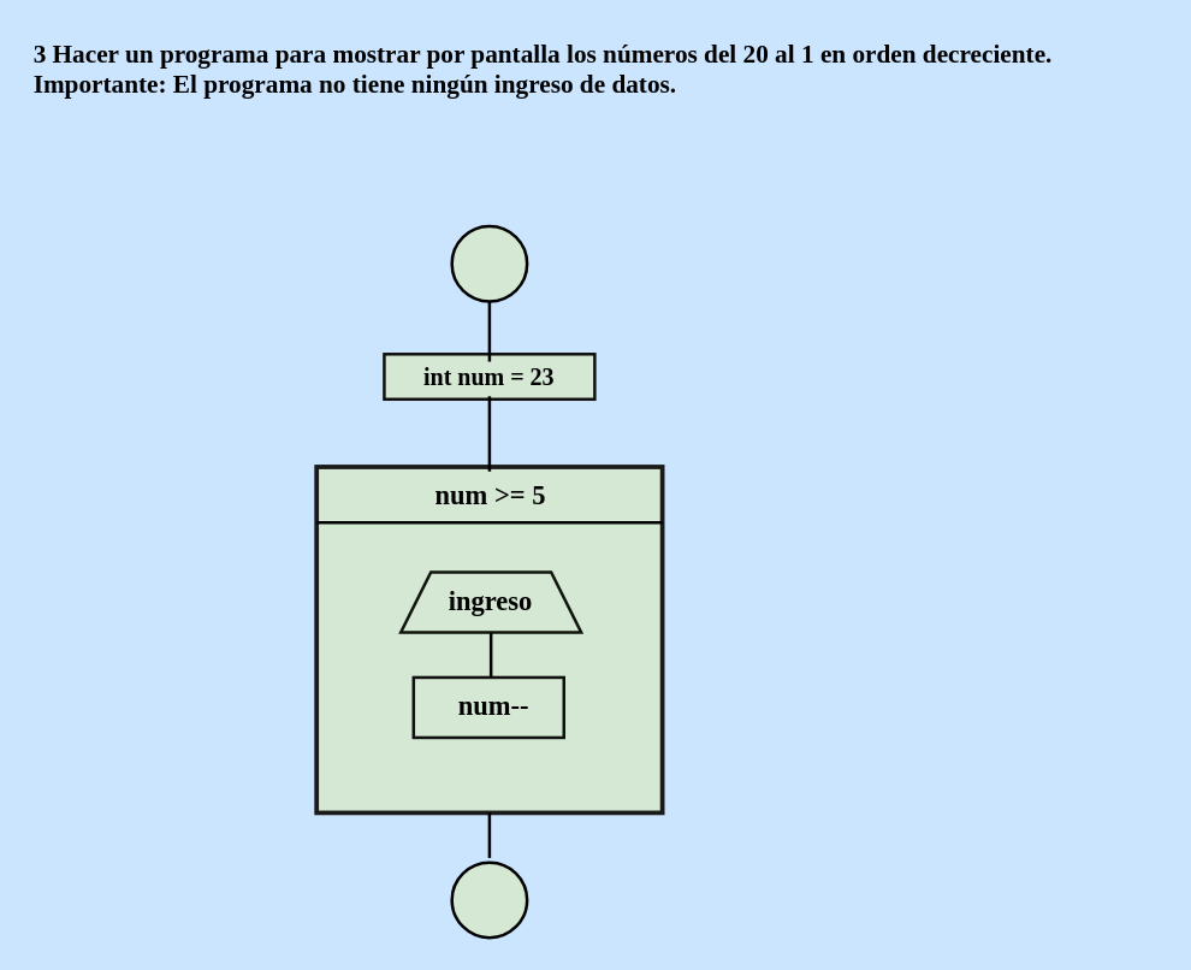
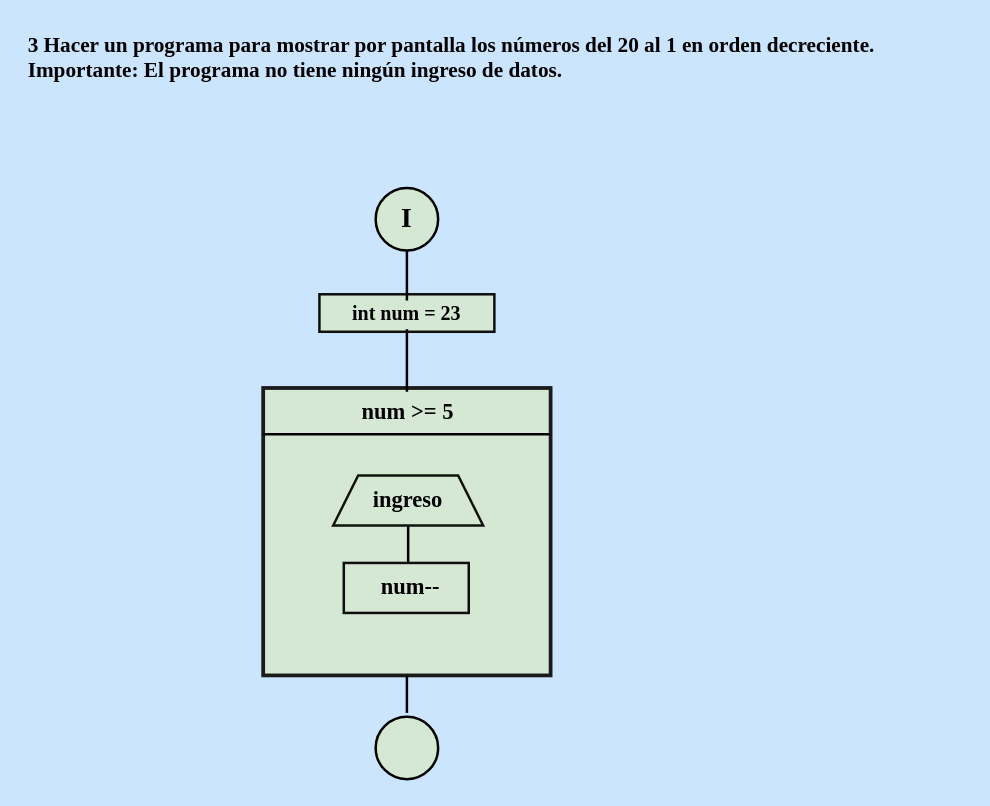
  <mxCell id="0" />
  <mxCell id="1" parent="0" />
  <mxCell id="2" value="&lt;b style=&quot;font-size: 17px;&quot;&gt;&lt;font style=&quot;font-size: 17px;&quot; color=&quot;#000000&quot; face=&quot;Comic Sans MS&quot;&gt;3 Hacer un programa para mostrar por pantalla los números del 20 al 1 en orden decreciente.&lt;br&gt;Importante: El programa no tiene ningún ingreso de datos.&lt;/font&gt;&lt;/b&gt;" style="text;whiteSpace=wrap;html=1;fontFamily=Architects Daughter;fontSource=https%3A%2F%2Ffonts.googleapis.com%2Fcss%3Ffamily%3DArchitects%2BDaughter;" vertex="1" parent="1"><mxGeometry x="20" y="20" width="750" height="70" as="geometry" /></mxCell>
  <mxCell id="3" value="" style="group;aspect=fixed;" vertex="1" connectable="0" parent="1"><mxGeometry x="210" y="150" width="230" height="473" as="geometry" /></mxCell>
  <mxCell id="4" value="" style="group;aspect=fixed;" vertex="1" connectable="0" parent="3"><mxGeometry x="90" width="50" height="50" as="geometry" /></mxCell>
  <mxCell id="5" value="" style="strokeWidth=2;html=1;shape=mxgraph.flowchart.start_2;whiteSpace=wrap;rounded=0;labelBackgroundColor=none;strokeColor=#000000;align=center;verticalAlign=middle;fontFamily=Helvetica;fontSize=12;fontColor=default;fillColor=#d5e8d4;" vertex="1" parent="4"><mxGeometry width="50" height="50" as="geometry" /></mxCell>
+ <mxCell id="6" value="&lt;b&gt;&lt;font style=&quot;font-size: 22px;&quot; color=&quot;#000000&quot; face=&quot;Comic Sans MS&quot;&gt;I&lt;/font&gt;&lt;/b&gt;" style="text;strokeColor=none;align=center;fillColor=none;html=1;verticalAlign=middle;whiteSpace=wrap;rounded=0;fontFamily=Architects Daughter;fontSource=https%3A%2F%2Ffonts.googleapis.com%2Fcss%3Ffamily%3DArchitects%2BDaughter;" vertex="1" parent="4"><mxGeometry x="5" y="10" width="40" height="30" as="geometry" /></mxCell>
  <mxCell id="7" value="" style="group;aspect=fixed;" vertex="1" connectable="0" parent="3"><mxGeometry x="90" y="423" width="50" height="50" as="geometry" /></mxCell>
  <mxCell id="8" value="" style="strokeWidth=2;html=1;shape=mxgraph.flowchart.start_2;whiteSpace=wrap;rounded=0;labelBackgroundColor=none;strokeColor=#000000;align=center;verticalAlign=middle;fontFamily=Helvetica;fontSize=12;fontColor=default;fillColor=#d5e8d4;" vertex="1" parent="7"><mxGeometry width="50" height="50" as="geometry" /></mxCell>
  <mxCell id="9" value="" style="group;aspect=fixed;" vertex="1" connectable="0" parent="3"><mxGeometry x="30" y="80" width="170" height="40" as="geometry" /></mxCell>
  <mxCell id="10" value="" style="rounded=0;whiteSpace=wrap;html=1;labelBackgroundColor=none;strokeColor=#0f100e;strokeWidth=2;align=center;verticalAlign=middle;fontFamily=Helvetica;fontSize=12;fontColor=default;fillColor=#d5e8d4;" vertex="1" parent="9"><mxGeometry x="15" y="5" width="140" height="30" as="geometry" /></mxCell>
  <mxCell id="11" value="&lt;font face=&quot;Comic Sans MS&quot; color=&quot;#000000&quot;&gt;&lt;span style=&quot;font-size: 16px;&quot;&gt;&lt;b&gt;int num = 23&lt;/b&gt;&lt;/span&gt;&lt;/font&gt;" style="text;strokeColor=none;align=center;fillColor=none;html=1;verticalAlign=middle;whiteSpace=wrap;rounded=0;fontFamily=Architects Daughter;fontSource=https%3A%2F%2Ffonts.googleapis.com%2Fcss%3Ffamily%3DArchitects%2BDaughter;" vertex="1" parent="9"><mxGeometry width="170" height="40" as="geometry" /></mxCell>
  <mxCell id="12" value="" style="line;strokeWidth=2;direction=south;html=1;hachureGap=4;fontFamily=Architects Daughter;fontSource=https://fonts.googleapis.com/css?family=Architects+Daughter;strokeColor=#000000;" vertex="1" parent="9"><mxGeometry x="80" y="-30" width="10" height="40" as="geometry" /></mxCell>
  <mxCell id="13" value="" style="group;aspect=fixed;strokeWidth=2;strokeColor=#080808;fillColor=none;" vertex="1" connectable="0" parent="3"><mxGeometry y="160" width="230" height="230" as="geometry" /></mxCell>
  <mxCell id="14" value="" style="whiteSpace=wrap;html=1;aspect=fixed;rounded=0;labelBackgroundColor=none;strokeColor=#1A1A1A;strokeWidth=3;align=center;verticalAlign=middle;fontFamily=Helvetica;fontSize=12;fontColor=default;fillColor=#d5e8d4;" vertex="1" parent="13"><mxGeometry width="230.0" height="230.0" as="geometry" /></mxCell>
  <mxCell id="15" value="" style="edgeStyle=none;orthogonalLoop=1;jettySize=auto;html=1;rounded=0;strokeColor=#000000;fontFamily=Helvetica;fontSize=12;fontColor=default;fillColor=#B2C9AB;startArrow=none;startFill=0;endArrow=none;endFill=0;endSize=7;strokeWidth=2;" edge="1" parent="13"><mxGeometry width="80" relative="1" as="geometry"><mxPoint x="230.0" y="37.097" as="sourcePoint" /><mxPoint y="37.097" as="targetPoint" /><Array as="points" /></mxGeometry></mxCell>
  <mxCell id="16" value="&lt;font size=&quot;1&quot; face=&quot;Comic Sans MS&quot; color=&quot;#000000&quot;&gt;&lt;b style=&quot;font-size: 18px;&quot;&gt;num &amp;gt;= 5&lt;/b&gt;&lt;/font&gt;" style="text;strokeColor=none;align=center;fillColor=none;html=1;verticalAlign=middle;whiteSpace=wrap;rounded=0;fontFamily=Architects Daughter;fontSource=https://fonts.googleapis.com/css?family=Architects+Daughter;" vertex="1" parent="13"><mxGeometry x="66" y="4" width="100" height="30" as="geometry" /></mxCell>
  <mxCell id="17" value="" style="group;aspect=fixed;" vertex="1" connectable="0" parent="13"><mxGeometry x="56" y="70" width="120" height="40" as="geometry" /></mxCell>
  <mxCell id="18" value="" style="shape=trapezoid;perimeter=trapezoidPerimeter;whiteSpace=wrap;html=1;fixedSize=1;rounded=0;labelBackgroundColor=none;strokeColor=#0F140C;strokeWidth=2;align=center;verticalAlign=middle;fontFamily=Helvetica;fontSize=12;fontColor=default;fillColor=#d5e8d4;" vertex="1" parent="17"><mxGeometry width="120" height="40" as="geometry" /></mxCell>
  <mxCell id="19" value="&lt;font size=&quot;1&quot; face=&quot;Comic Sans MS&quot; color=&quot;#000000&quot;&gt;&lt;b style=&quot;font-size: 18px;&quot;&gt;ingreso&lt;/b&gt;&lt;/font&gt;" style="text;strokeColor=none;align=center;fillColor=none;html=1;verticalAlign=middle;whiteSpace=wrap;rounded=0;fontFamily=Architects Daughter;fontSource=https://fonts.googleapis.com/css?family=Architects+Daughter;" vertex="1" parent="17"><mxGeometry x="10" y="5" width="100" height="30" as="geometry" /></mxCell>
  <mxCell id="20" value="" style="group;aspect=fixed;" vertex="1" connectable="0" parent="13"><mxGeometry x="64.5" y="140" width="103" height="40" as="geometry" /></mxCell>
  <mxCell id="21" value="" style="rounded=0;whiteSpace=wrap;html=1;labelBackgroundColor=none;strokeColor=#0f100e;strokeWidth=2;align=center;verticalAlign=middle;fontFamily=Helvetica;fontSize=12;fontColor=default;fillColor=#d5e8d4;" vertex="1" parent="20"><mxGeometry width="100" height="40" as="geometry" /></mxCell>
  <mxCell id="22" value="&lt;font size=&quot;1&quot; face=&quot;Comic Sans MS&quot; color=&quot;#000000&quot;&gt;&lt;b style=&quot;font-size: 18px;&quot;&gt;num--&lt;/b&gt;&lt;/font&gt;" style="text;strokeColor=none;align=center;fillColor=none;html=1;verticalAlign=middle;whiteSpace=wrap;rounded=0;fontFamily=Architects Daughter;fontSource=https://fonts.googleapis.com/css?family=Architects+Daughter;" vertex="1" parent="20"><mxGeometry x="3" y="4" width="100" height="30" as="geometry" /></mxCell>
  <mxCell id="23" value="" style="line;strokeWidth=2;direction=south;html=1;hachureGap=4;fontFamily=Architects Daughter;fontSource=https://fonts.googleapis.com/css?family=Architects+Daughter;strokeColor=#000000;" vertex="1" parent="13"><mxGeometry x="111" y="110" width="10" height="30" as="geometry" /></mxCell>
  <mxCell id="24" value="" style="line;strokeWidth=2;direction=south;html=1;hachureGap=4;fontFamily=Architects Daughter;fontSource=https://fonts.googleapis.com/css?family=Architects+Daughter;strokeColor=#000000;" vertex="1" parent="3"><mxGeometry x="110" y="113" width="10" height="50" as="geometry" /></mxCell>
  <mxCell id="25" value="" style="line;strokeWidth=2;direction=south;html=1;hachureGap=4;fontFamily=Architects Daughter;fontSource=https://fonts.googleapis.com/css?family=Architects+Daughter;strokeColor=#000000;" vertex="1" parent="3"><mxGeometry x="110" y="390" width="10" height="30" as="geometry" /></mxCell>
